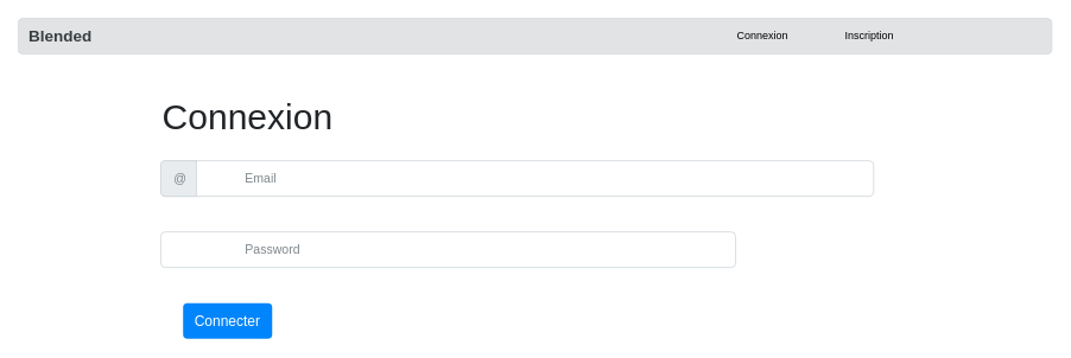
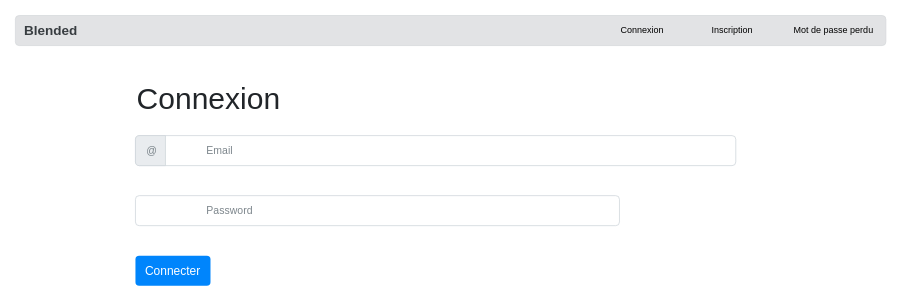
  <mxCell id="0" style=";html=1;" />
  <mxCell id="1" style=";html=1;" parent="0" />
  <mxCell id="2" value="&lt;b&gt;&lt;font style=&quot;font-size: 18px&quot;&gt;Blended&lt;/font&gt;&lt;/b&gt;" style="html=1;shadow=0;dashed=0;shape=mxgraph.bootstrap.rrect;rSize=5;strokeColor=#D6D8DB;strokeWidth=1;fillColor=#E2E3E5;fontColor=#383D41;whiteSpace=wrap;align=left;verticalAlign=middle;spacingLeft=10;" vertex="1" parent="1"><mxGeometry x="20" y="20" width="1160" height="40" as="geometry" /></mxCell>
  <mxCell id="3" value="&lt;h1 style=&quot;box-sizing: border-box; margin-top: 0px; margin-bottom: 0.5rem; font-weight: 500; line-height: 1.2; font-size: 2.5rem; color: rgb(33, 37, 41); font-style: normal; letter-spacing: normal; text-indent: 0px; text-transform: none; word-spacing: 0px; background-color: rgb(255, 255, 255);&quot;&gt;Connexion&lt;/h1&gt;" style="text;whiteSpace=wrap;html=1;" vertex="1" parent="1"><mxGeometry x="180" y="100" width="220" height="70" as="geometry" /></mxCell>
  <mxCell id="4" value="Email" style="html=1;shadow=0;dashed=0;shape=mxgraph.bootstrap.rrect;rSize=5;strokeColor=#CED4DA;html=1;whiteSpace=wrap;fillColor=#FFFFFF;fontColor=#7D868C;align=left;spacing=15;spacingLeft=80;fontSize=14;" vertex="1" parent="1"><mxGeometry x="180" y="180" width="800" height="40" as="geometry" /></mxCell>
  <mxCell id="5" value="@" style="html=1;shadow=0;dashed=0;shape=mxgraph.bootstrap.leftButton;strokeColor=#CED4DA;gradientColor=inherit;fontColor=inherit;fillColor=#E9ECEF;rSize=5;perimeter=none;whiteSpace=wrap;resizeHeight=1;fontSize=14;align=left;spacing=15;" vertex="1" parent="4"><mxGeometry width="40" height="40" relative="1" as="geometry" /></mxCell>
  <mxCell id="6" value="Password" style="html=1;shadow=0;dashed=0;shape=mxgraph.bootstrap.rrect;rSize=5;strokeColor=#CED4DA;html=1;whiteSpace=wrap;fillColor=#FFFFFF;fontColor=#7D868C;align=left;spacing=15;spacingLeft=80;fontSize=14;" vertex="1" parent="1"><mxGeometry x="180" y="260" width="645" height="40" as="geometry" /></mxCell>
- <mxCell id="7" value="Connecter" style="html=1;shadow=0;dashed=0;shape=mxgraph.bootstrap.rrect;rSize=5;strokeColor=none;strokeWidth=1;fillColor=#0085FC;fontColor=#FFFFFF;whiteSpace=wrap;align=center;verticalAlign=middle;spacingLeft=0;fontStyle=0;fontSize=16;spacing=5;" vertex="1" parent="1"><mxGeometry x="205" y="340" width="100" height="40" as="geometry" /></mxCell>
+ <mxCell id="7" value="Connecter" style="html=1;shadow=0;dashed=0;shape=mxgraph.bootstrap.rrect;rSize=5;strokeColor=none;strokeWidth=1;fillColor=#0085FC;fontColor=#FFFFFF;whiteSpace=wrap;align=center;verticalAlign=middle;spacingLeft=0;fontStyle=0;fontSize=16;spacing=5;" vertex="1" parent="1"><mxGeometry x="180" y="340" width="100" height="40" as="geometry" /></mxCell>
  <mxCell id="8" value="Connexion" style="text;html=1;align=center;verticalAlign=middle;resizable=0;points=[];autosize=1;" vertex="1" parent="1"><mxGeometry x="820" y="30" width="70" height="20" as="geometry" /></mxCell>
  <mxCell id="9" value="Inscription" style="text;html=1;align=center;verticalAlign=middle;resizable=0;points=[];autosize=1;" vertex="1" parent="1"><mxGeometry x="940" y="30" width="70" height="20" as="geometry" /></mxCell>
+ <mxCell id="10" value="Mot de passe perdu" style="text;html=1;align=center;verticalAlign=middle;resizable=0;points=[];autosize=1;" vertex="1" parent="1"><mxGeometry x="1050" y="30" width="120" height="20" as="geometry" /></mxCell>
